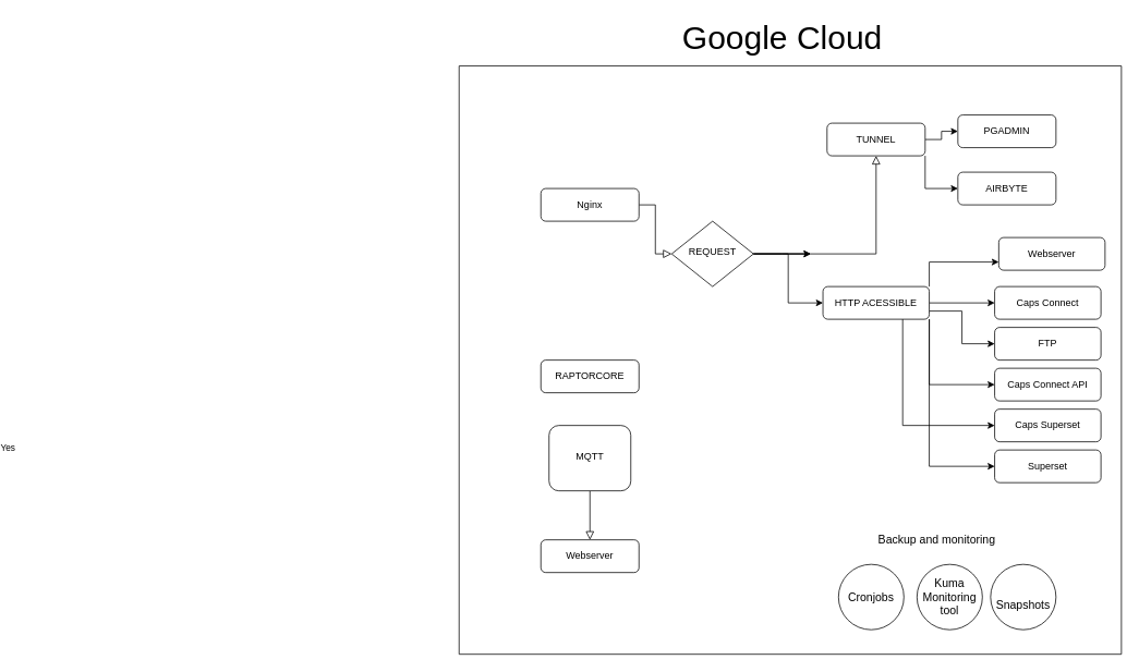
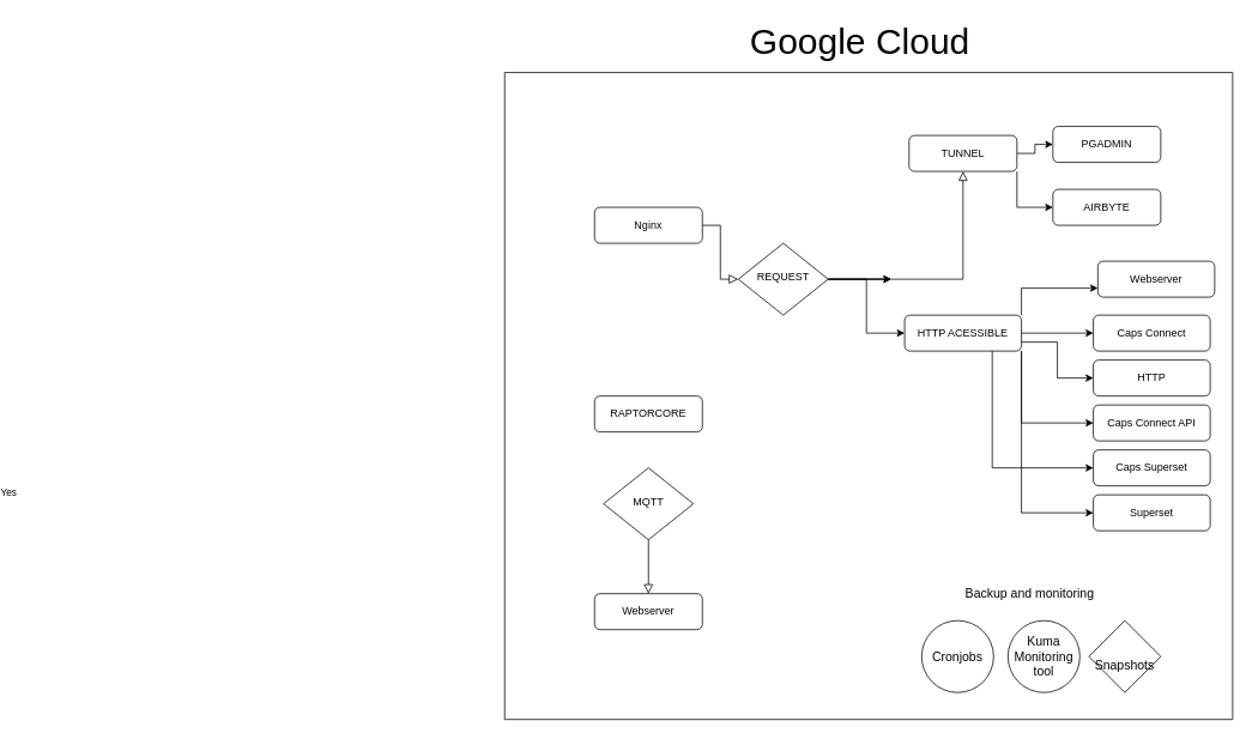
  <mxCell id="0" />
  <mxCell id="1" parent="0" />
  <mxCell id="2" value="" style="rounded=0;html=1;jettySize=auto;orthogonalLoop=1;fontSize=11;endArrow=block;endFill=0;endSize=8;strokeWidth=1;shadow=0;labelBackgroundColor=none;edgeStyle=orthogonalEdgeStyle;" parent="1" source="3" target="8" edge="1"><mxGeometry relative="1" as="geometry" /></mxCell>
  <mxCell id="3" value="Nginx" style="rounded=1;whiteSpace=wrap;html=1;fontSize=12;glass=0;strokeWidth=1;shadow=0;" parent="1" vertex="1"><mxGeometry x="120" y="230" width="120" height="40" as="geometry" /></mxCell>
  <mxCell id="4" value="" style="edgeStyle=orthogonalEdgeStyle;rounded=0;html=1;jettySize=auto;orthogonalLoop=1;fontSize=11;endArrow=block;endFill=0;endSize=8;strokeWidth=1;shadow=0;labelBackgroundColor=none;" parent="1" source="8" target="11" edge="1"><mxGeometry y="10" relative="1" as="geometry"><mxPoint as="offset" /></mxGeometry></mxCell>
  <mxCell id="5" value="" style="edgeStyle=orthogonalEdgeStyle;rounded=0;orthogonalLoop=1;jettySize=auto;html=1;" edge="1" parent="1" source="8"><mxGeometry relative="1" as="geometry"><mxPoint x="450" y="310" as="targetPoint" /></mxGeometry></mxCell>
  <mxCell id="6" value="" style="edgeStyle=orthogonalEdgeStyle;rounded=0;orthogonalLoop=1;jettySize=auto;html=1;" edge="1" parent="1" source="8"><mxGeometry relative="1" as="geometry"><mxPoint x="450" y="310" as="targetPoint" /></mxGeometry></mxCell>
  <mxCell id="7" style="edgeStyle=orthogonalEdgeStyle;rounded=0;orthogonalLoop=1;jettySize=auto;html=1;" edge="1" parent="1" source="8" target="24"><mxGeometry relative="1" as="geometry" /></mxCell>
  <mxCell id="8" value="REQUEST" style="rhombus;whiteSpace=wrap;html=1;shadow=0;fontFamily=Helvetica;fontSize=12;align=center;strokeWidth=1;spacing=6;spacingTop=-4;" parent="1" vertex="1"><mxGeometry x="280" y="270" width="100" height="80" as="geometry" /></mxCell>
  <mxCell id="9" value="" style="edgeStyle=orthogonalEdgeStyle;rounded=0;orthogonalLoop=1;jettySize=auto;html=1;entryX=0;entryY=0.5;entryDx=0;entryDy=0;entryPerimeter=0;" edge="1" parent="1" source="11" target="16"><mxGeometry relative="1" as="geometry" /></mxCell>
  <mxCell id="10" style="edgeStyle=orthogonalEdgeStyle;rounded=0;orthogonalLoop=1;jettySize=auto;html=1;exitX=1;exitY=1;exitDx=0;exitDy=0;entryX=0;entryY=0.5;entryDx=0;entryDy=0;" edge="1" parent="1" source="11" target="17"><mxGeometry relative="1" as="geometry" /></mxCell>
  <mxCell id="11" value="TUNNEL" style="rounded=1;whiteSpace=wrap;html=1;fontSize=12;glass=0;strokeWidth=1;shadow=0;" parent="1" vertex="1"><mxGeometry x="470" y="150" width="120" height="40" as="geometry" /></mxCell>
  <mxCell id="12" value="Yes" style="edgeStyle=orthogonalEdgeStyle;rounded=0;html=1;jettySize=auto;orthogonalLoop=1;fontSize=11;endArrow=block;endFill=0;endSize=8;strokeWidth=1;shadow=0;labelBackgroundColor=none;" parent="1" source="13" target="15" edge="1"><mxGeometry x="-1" y="-492" relative="1" as="geometry"><mxPoint x="-220" y="-52" as="offset" /></mxGeometry></mxCell>
- <mxCell id="13" value="MQTT" style="whiteSpace=wrap;html=1;shadow=0;fontFamily=Helvetica;fontSize=12;align=center;strokeWidth=1;spacing=6;spacingTop=-4;rounded=1;" parent="1" vertex="1"><mxGeometry x="130" y="520" width="100" height="80" as="geometry" /></mxCell>
+ <mxCell id="13" value="MQTT" style="rhombus;whiteSpace=wrap;html=1;shadow=0;fontFamily=Helvetica;fontSize=12;align=center;strokeWidth=1;spacing=6;spacingTop=-4;" parent="1" vertex="1"><mxGeometry x="130" y="520" width="100" height="80" as="geometry" /></mxCell>
  <mxCell id="14" value="RAPTORCORE" style="rounded=1;whiteSpace=wrap;html=1;fontSize=12;glass=0;strokeWidth=1;shadow=0;" parent="1" vertex="1"><mxGeometry x="120" y="440" width="120" height="40" as="geometry" /></mxCell>
  <mxCell id="15" value="Webserver" style="rounded=1;whiteSpace=wrap;html=1;fontSize=12;glass=0;strokeWidth=1;shadow=0;" parent="1" vertex="1"><mxGeometry x="120" y="660" width="120" height="40" as="geometry" /></mxCell>
  <mxCell id="16" value="PGADMIN" style="rounded=1;whiteSpace=wrap;html=1;fontSize=12;glass=0;strokeWidth=1;shadow=0;" vertex="1" parent="1"><mxGeometry x="630" y="140" width="120" height="40" as="geometry" /></mxCell>
  <mxCell id="17" value="AIRBYTE" style="rounded=1;whiteSpace=wrap;html=1;fontSize=12;glass=0;strokeWidth=1;shadow=0;" vertex="1" parent="1"><mxGeometry x="630" y="210" width="120" height="40" as="geometry" /></mxCell>
  <mxCell id="18" value="" style="edgeStyle=orthogonalEdgeStyle;rounded=0;orthogonalLoop=1;jettySize=auto;html=1;" edge="1" parent="1" source="24" target="25"><mxGeometry relative="1" as="geometry" /></mxCell>
  <mxCell id="19" style="edgeStyle=orthogonalEdgeStyle;rounded=0;orthogonalLoop=1;jettySize=auto;html=1;exitX=1;exitY=1;exitDx=0;exitDy=0;entryX=0;entryY=0.5;entryDx=0;entryDy=0;" edge="1" parent="1" source="24" target="26"><mxGeometry relative="1" as="geometry" /></mxCell>
  <mxCell id="20" style="edgeStyle=orthogonalEdgeStyle;rounded=0;orthogonalLoop=1;jettySize=auto;html=1;exitX=0.75;exitY=1;exitDx=0;exitDy=0;entryX=0;entryY=0.5;entryDx=0;entryDy=0;" edge="1" parent="1" source="24" target="27"><mxGeometry relative="1" as="geometry" /></mxCell>
  <mxCell id="21" style="edgeStyle=orthogonalEdgeStyle;rounded=0;orthogonalLoop=1;jettySize=auto;html=1;exitX=1;exitY=0.75;exitDx=0;exitDy=0;entryX=0;entryY=0.5;entryDx=0;entryDy=0;" edge="1" parent="1" source="24" target="28"><mxGeometry relative="1" as="geometry" /></mxCell>
  <mxCell id="22" style="edgeStyle=orthogonalEdgeStyle;rounded=0;orthogonalLoop=1;jettySize=auto;html=1;exitX=1;exitY=0;exitDx=0;exitDy=0;entryX=0;entryY=0.75;entryDx=0;entryDy=0;" edge="1" parent="1" source="24" target="30"><mxGeometry relative="1" as="geometry" /></mxCell>
  <mxCell id="23" style="edgeStyle=orthogonalEdgeStyle;rounded=0;orthogonalLoop=1;jettySize=auto;html=1;exitX=1;exitY=1;exitDx=0;exitDy=0;entryX=0;entryY=0.5;entryDx=0;entryDy=0;" edge="1" parent="1" source="24" target="29"><mxGeometry relative="1" as="geometry" /></mxCell>
  <mxCell id="24" value="HTTP ACESSIBLE" style="rounded=1;whiteSpace=wrap;html=1;" vertex="1" parent="1"><mxGeometry x="465" y="350" width="130" height="40" as="geometry" /></mxCell>
  <mxCell id="25" value="Caps Connect" style="rounded=1;whiteSpace=wrap;html=1;" vertex="1" parent="1"><mxGeometry x="675" y="350" width="130" height="40" as="geometry" /></mxCell>
  <mxCell id="26" value="Caps Connect API" style="rounded=1;whiteSpace=wrap;html=1;" vertex="1" parent="1"><mxGeometry x="675" y="450" width="130" height="40" as="geometry" /></mxCell>
  <mxCell id="27" value="Caps Superset" style="rounded=1;whiteSpace=wrap;html=1;" vertex="1" parent="1"><mxGeometry x="675" y="500" width="130" height="40" as="geometry" /></mxCell>
- <mxCell id="28" value="FTP" style="rounded=1;whiteSpace=wrap;html=1;" vertex="1" parent="1"><mxGeometry x="675" y="400" width="130" height="40" as="geometry" /></mxCell>
+ <mxCell id="28" value="HTTP" style="rounded=1;whiteSpace=wrap;html=1;" vertex="1" parent="1"><mxGeometry x="675" y="400" width="130" height="40" as="geometry" /></mxCell>
  <mxCell id="29" value="Superset" style="rounded=1;whiteSpace=wrap;html=1;" vertex="1" parent="1"><mxGeometry x="675" y="550" width="130" height="40" as="geometry" /></mxCell>
  <mxCell id="30" value="Webserver" style="rounded=1;whiteSpace=wrap;html=1;" vertex="1" parent="1"><mxGeometry x="680" y="290" width="130" height="40" as="geometry" /></mxCell>
  <mxCell id="31" value="" style="swimlane;startSize=0;" vertex="1" parent="1"><mxGeometry x="20" y="80" width="810" height="720" as="geometry" /></mxCell>
- <mxCell id="32" value="&lt;font style=&quot;font-size: 14px&quot;&gt;Snapshots&lt;/font&gt;" style="ellipse;whiteSpace=wrap;html=1;aspect=fixed;fontSize=40;" vertex="1" parent="31"><mxGeometry x="650" y="610" width="80" height="80" as="geometry" /></mxCell>
+ <mxCell id="32" value="&lt;font style=&quot;font-size: 14px&quot;&gt;Snapshots&lt;/font&gt;" style="rhombus;whiteSpace=wrap;html=1;aspect=fixed;fontSize=40;" vertex="1" parent="31"><mxGeometry x="650" y="610" width="80" height="80" as="geometry" /></mxCell>
  <mxCell id="33" value="Kuma Monitoring tool" style="ellipse;whiteSpace=wrap;html=1;aspect=fixed;fontSize=14;" vertex="1" parent="31"><mxGeometry x="560" y="610" width="80" height="80" as="geometry" /></mxCell>
  <mxCell id="34" value="Cronjobs" style="ellipse;whiteSpace=wrap;html=1;aspect=fixed;fontSize=14;" vertex="1" parent="31"><mxGeometry x="464" y="610" width="80" height="80" as="geometry" /></mxCell>
  <mxCell id="35" value="Backup and monitoring" style="text;html=1;align=center;verticalAlign=middle;resizable=0;points=[];autosize=1;strokeColor=none;fillColor=none;fontSize=14;" vertex="1" parent="31"><mxGeometry x="504" y="570" width="160" height="20" as="geometry" /></mxCell>
  <mxCell id="36" value="Google Cloud" style="text;html=1;align=center;verticalAlign=middle;resizable=0;points=[];autosize=1;fontSize=40;" vertex="1" parent="1"><mxGeometry x="285" y="20" width="260" height="50" as="geometry" /></mxCell>
